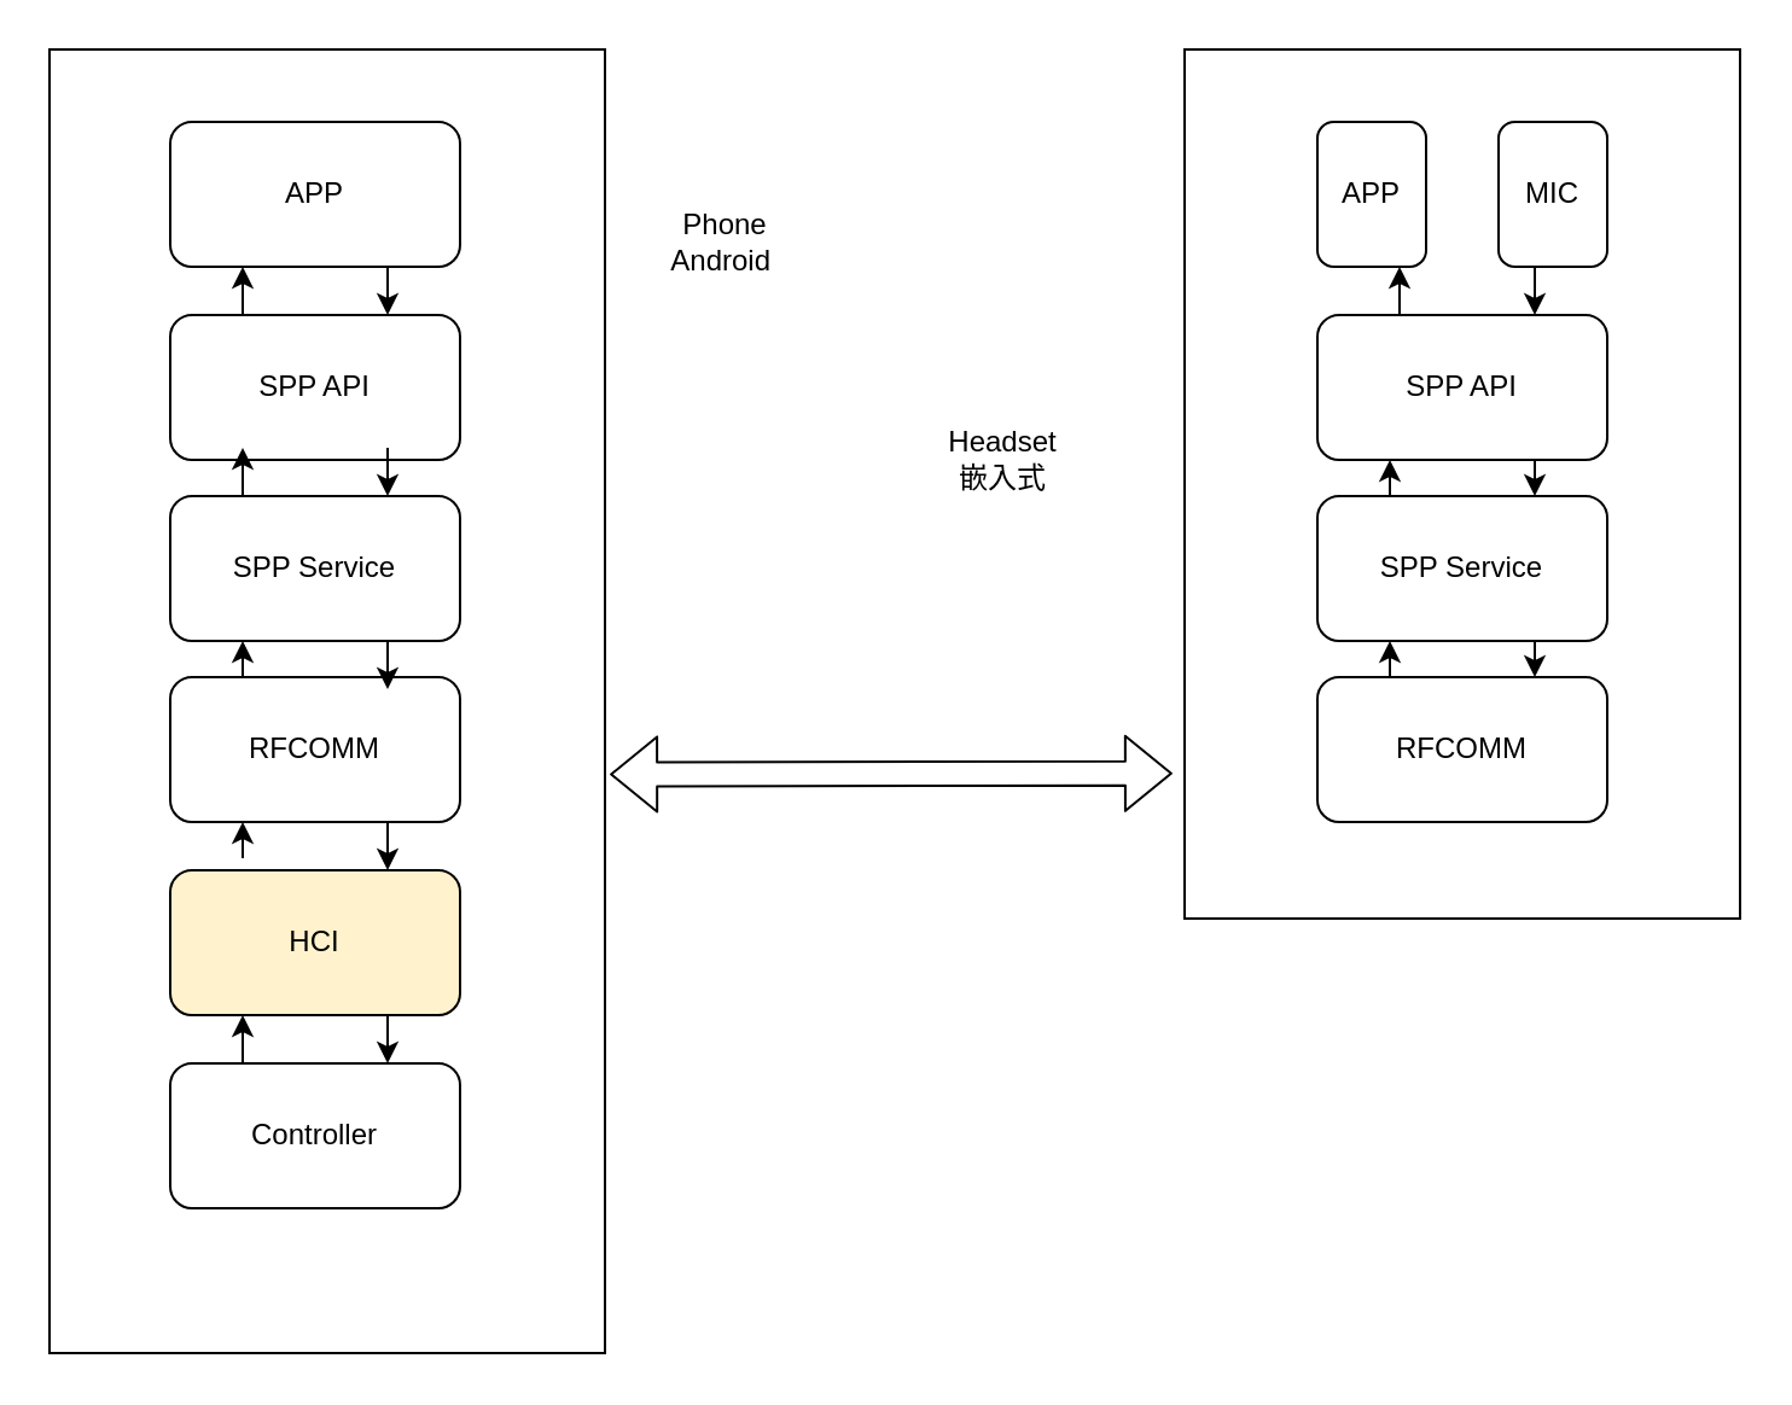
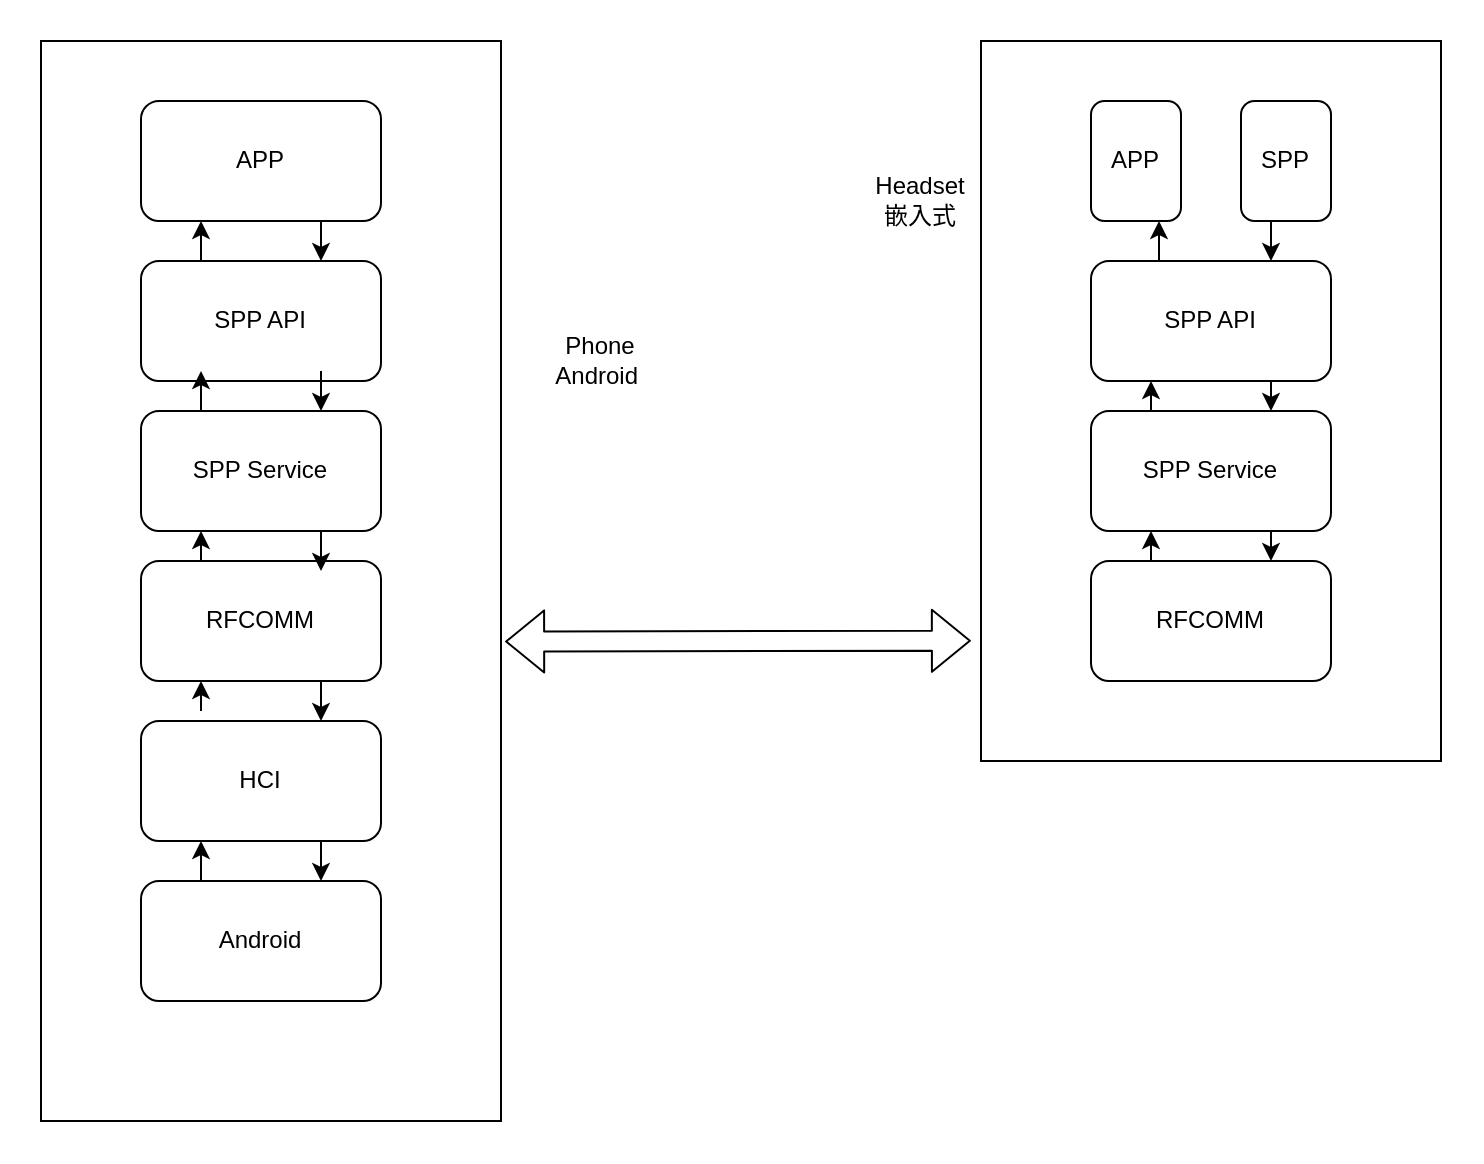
  <mxCell id="0" />
  <mxCell id="1" parent="0" />
  <mxCell id="2" value="" style="rounded=0;whiteSpace=wrap;html=1;" vertex="1" parent="1"><mxGeometry x="20" y="20" width="230" height="540" as="geometry" /></mxCell>
  <mxCell id="3" value="" style="rounded=0;whiteSpace=wrap;html=1;" vertex="1" parent="1"><mxGeometry x="490" y="20" width="230" height="360" as="geometry" /></mxCell>
  <mxCell id="4" value="APP" style="rounded=1;whiteSpace=wrap;html=1;" vertex="1" parent="1"><mxGeometry x="70" y="50" width="120" height="60" as="geometry" /></mxCell>
  <mxCell id="5" value="SPP API" style="rounded=1;whiteSpace=wrap;html=1;" vertex="1" parent="1"><mxGeometry x="70" y="130" width="120" height="60" as="geometry" /></mxCell>
  <mxCell id="6" value="SPP Service" style="rounded=1;whiteSpace=wrap;html=1;" vertex="1" parent="1"><mxGeometry x="70" y="205" width="120" height="60" as="geometry" /></mxCell>
  <mxCell id="7" value="RFCOMM" style="rounded=1;whiteSpace=wrap;html=1;" vertex="1" parent="1"><mxGeometry x="70" y="280" width="120" height="60" as="geometry" /></mxCell>
- <mxCell id="8" value="HCI" style="rounded=1;whiteSpace=wrap;html=1;fillColor=#fff2cc;" vertex="1" parent="1"><mxGeometry x="70" y="360" width="120" height="60" as="geometry" /></mxCell>
- <mxCell id="9" value="Controller" style="rounded=1;whiteSpace=wrap;html=1;" vertex="1" parent="1"><mxGeometry x="70" y="440" width="120" height="60" as="geometry" /></mxCell>
- <mxCell id="10" value="MIC" style="rounded=1;whiteSpace=wrap;html=1;" vertex="1" parent="1"><mxGeometry x="620" y="50" width="45" height="60" as="geometry" /></mxCell>
+ <mxCell id="8" value="HCI" style="rounded=1;whiteSpace=wrap;html=1;" vertex="1" parent="1"><mxGeometry x="70" y="360" width="120" height="60" as="geometry" /></mxCell>
+ <mxCell id="9" value="Android" style="rounded=1;whiteSpace=wrap;html=1;" vertex="1" parent="1"><mxGeometry x="70" y="440" width="120" height="60" as="geometry" /></mxCell>
+ <mxCell id="10" value="SPP" style="rounded=1;whiteSpace=wrap;html=1;" vertex="1" parent="1"><mxGeometry x="620" y="50" width="45" height="60" as="geometry" /></mxCell>
  <mxCell id="11" value="SPP API" style="rounded=1;whiteSpace=wrap;html=1;" vertex="1" parent="1"><mxGeometry x="545" y="130" width="120" height="60" as="geometry" /></mxCell>
  <mxCell id="12" value="SPP Service" style="rounded=1;whiteSpace=wrap;html=1;" vertex="1" parent="1"><mxGeometry x="545" y="205" width="120" height="60" as="geometry" /></mxCell>
  <mxCell id="13" value="RFCOMM" style="rounded=1;whiteSpace=wrap;html=1;" vertex="1" parent="1"><mxGeometry x="545" y="280" width="120" height="60" as="geometry" /></mxCell>
  <mxCell id="14" value="" style="endArrow=classic;html=1;entryX=0.25;entryY=1;entryDx=0;entryDy=0;exitX=0.25;exitY=0;exitDx=0;exitDy=0;" edge="1" parent="1" source="5" target="4"><mxGeometry width="50" height="50" relative="1" as="geometry"><mxPoint x="340" y="310" as="sourcePoint" /><mxPoint x="390" y="260" as="targetPoint" /></mxGeometry></mxCell>
  <mxCell id="15" value="" style="endArrow=classic;html=1;entryX=0.75;entryY=0;entryDx=0;entryDy=0;exitX=0.75;exitY=1;exitDx=0;exitDy=0;" edge="1" parent="1" source="4" target="5"><mxGeometry width="50" height="50" relative="1" as="geometry"><mxPoint x="340" y="310" as="sourcePoint" /><mxPoint x="390" y="260" as="targetPoint" /></mxGeometry></mxCell>
  <mxCell id="16" value="" style="endArrow=classic;html=1;entryX=0.25;entryY=1;entryDx=0;entryDy=0;exitX=0.25;exitY=0;exitDx=0;exitDy=0;" edge="1" parent="1"><mxGeometry width="50" height="50" relative="1" as="geometry"><mxPoint x="100" y="205" as="sourcePoint" /><mxPoint x="100" y="185" as="targetPoint" /></mxGeometry></mxCell>
  <mxCell id="17" value="" style="endArrow=classic;html=1;entryX=0.75;entryY=0;entryDx=0;entryDy=0;exitX=0.75;exitY=1;exitDx=0;exitDy=0;" edge="1" parent="1"><mxGeometry width="50" height="50" relative="1" as="geometry"><mxPoint x="160" y="185" as="sourcePoint" /><mxPoint x="160" y="205" as="targetPoint" /></mxGeometry></mxCell>
  <mxCell id="18" value="" style="endArrow=classic;html=1;entryX=0.25;entryY=1;entryDx=0;entryDy=0;exitX=0.25;exitY=0;exitDx=0;exitDy=0;" edge="1" parent="1" source="7" target="6"><mxGeometry width="50" height="50" relative="1" as="geometry"><mxPoint x="120" y="150" as="sourcePoint" /><mxPoint x="120" y="130" as="targetPoint" /></mxGeometry></mxCell>
  <mxCell id="19" value="" style="endArrow=classic;html=1;entryX=0.75;entryY=0;entryDx=0;entryDy=0;exitX=0.75;exitY=1;exitDx=0;exitDy=0;" edge="1" parent="1"><mxGeometry width="50" height="50" relative="1" as="geometry"><mxPoint x="160" y="265" as="sourcePoint" /><mxPoint x="160" y="285" as="targetPoint" /></mxGeometry></mxCell>
  <mxCell id="20" value="" style="endArrow=classic;html=1;entryX=0.25;entryY=1;entryDx=0;entryDy=0;exitX=0.25;exitY=0;exitDx=0;exitDy=0;" edge="1" parent="1"><mxGeometry width="50" height="50" relative="1" as="geometry"><mxPoint x="100" y="355" as="sourcePoint" /><mxPoint x="100" y="340" as="targetPoint" /></mxGeometry></mxCell>
  <mxCell id="21" value="" style="endArrow=classic;html=1;entryX=0.75;entryY=0;entryDx=0;entryDy=0;exitX=0.75;exitY=1;exitDx=0;exitDy=0;" edge="1" parent="1"><mxGeometry width="50" height="50" relative="1" as="geometry"><mxPoint x="160" y="340" as="sourcePoint" /><mxPoint x="160" y="360" as="targetPoint" /></mxGeometry></mxCell>
  <mxCell id="22" value="" style="endArrow=classic;html=1;exitX=0.25;exitY=0;exitDx=0;exitDy=0;" edge="1" parent="1" source="9"><mxGeometry width="50" height="50" relative="1" as="geometry"><mxPoint x="110" y="365" as="sourcePoint" /><mxPoint x="100" y="420" as="targetPoint" /></mxGeometry></mxCell>
  <mxCell id="23" value="" style="endArrow=classic;html=1;entryX=0.75;entryY=0;entryDx=0;entryDy=0;" edge="1" parent="1" target="9"><mxGeometry width="50" height="50" relative="1" as="geometry"><mxPoint x="160" y="420" as="sourcePoint" /><mxPoint x="170" y="370" as="targetPoint" /></mxGeometry></mxCell>
  <mxCell id="24" value="" style="shape=flexArrow;endArrow=classic;startArrow=classic;html=1;entryX=-0.022;entryY=0.833;entryDx=0;entryDy=0;entryPerimeter=0;exitX=1.009;exitY=0.556;exitDx=0;exitDy=0;exitPerimeter=0;" edge="1" parent="1" source="2" target="3"><mxGeometry width="50" height="50" relative="1" as="geometry"><mxPoint x="340" y="320" as="sourcePoint" /><mxPoint x="390" y="270" as="targetPoint" /></mxGeometry></mxCell>
  <mxCell id="25" value="" style="endArrow=classic;html=1;entryX=0.75;entryY=0;entryDx=0;entryDy=0;" edge="1" parent="1" target="11"><mxGeometry width="50" height="50" relative="1" as="geometry"><mxPoint x="635" y="110" as="sourcePoint" /><mxPoint x="390" y="270" as="targetPoint" /></mxGeometry></mxCell>
  <mxCell id="26" value="APP" style="rounded=1;whiteSpace=wrap;html=1;" vertex="1" parent="1"><mxGeometry x="545" y="50" width="45" height="60" as="geometry" /></mxCell>
  <mxCell id="27" value="" style="endArrow=classic;html=1;" edge="1" parent="1"><mxGeometry width="50" height="50" relative="1" as="geometry"><mxPoint x="579" y="130" as="sourcePoint" /><mxPoint x="579" y="110" as="targetPoint" /><Array as="points"><mxPoint x="579" y="110" /><mxPoint x="579" y="120" /></Array></mxGeometry></mxCell>
  <mxCell id="28" value="" style="endArrow=classic;html=1;entryX=0.75;entryY=0;entryDx=0;entryDy=0;exitX=0.75;exitY=1;exitDx=0;exitDy=0;" edge="1" parent="1" source="11" target="12"><mxGeometry width="50" height="50" relative="1" as="geometry"><mxPoint x="340" y="320" as="sourcePoint" /><mxPoint x="390" y="270" as="targetPoint" /></mxGeometry></mxCell>
  <mxCell id="29" value="" style="endArrow=classic;html=1;entryX=0.75;entryY=0;entryDx=0;entryDy=0;exitX=0.75;exitY=1;exitDx=0;exitDy=0;" edge="1" parent="1" source="12" target="13"><mxGeometry width="50" height="50" relative="1" as="geometry"><mxPoint x="340" y="320" as="sourcePoint" /><mxPoint x="390" y="270" as="targetPoint" /></mxGeometry></mxCell>
  <mxCell id="30" value="" style="endArrow=classic;html=1;entryX=0.25;entryY=1;entryDx=0;entryDy=0;exitX=0.25;exitY=0;exitDx=0;exitDy=0;" edge="1" parent="1" source="13" target="12"><mxGeometry width="50" height="50" relative="1" as="geometry"><mxPoint x="340" y="320" as="sourcePoint" /><mxPoint x="390" y="270" as="targetPoint" /></mxGeometry></mxCell>
  <mxCell id="31" value="" style="endArrow=classic;html=1;entryX=0.25;entryY=1;entryDx=0;entryDy=0;exitX=0.25;exitY=0;exitDx=0;exitDy=0;" edge="1" parent="1" source="12" target="11"><mxGeometry width="50" height="50" relative="1" as="geometry"><mxPoint x="340" y="320" as="sourcePoint" /><mxPoint x="390" y="270" as="targetPoint" /></mxGeometry></mxCell>
- <mxCell id="32" value="Phone&lt;br&gt;Android&amp;nbsp;" style="text;html=1;strokeColor=none;fillColor=none;align=center;verticalAlign=middle;whiteSpace=wrap;rounded=0;" vertex="1" parent="1"><mxGeometry x="280" y="90" width="40" height="20" as="geometry" /></mxCell>
- <mxCell id="33" value="Headset&lt;br&gt;嵌入式" style="text;html=1;strokeColor=none;fillColor=none;align=center;verticalAlign=middle;whiteSpace=wrap;rounded=0;" vertex="1" parent="1"><mxGeometry x="395" y="180" width="40" height="20" as="geometry" /></mxCell>
+ <mxCell id="32" value="Phone&lt;br&gt;Android&amp;nbsp;" style="text;html=1;strokeColor=none;fillColor=none;align=center;verticalAlign=middle;whiteSpace=wrap;rounded=0;" vertex="1" parent="1"><mxGeometry x="280" y="170" width="40" height="20" as="geometry" /></mxCell>
+ <mxCell id="33" value="Headset&lt;br&gt;嵌入式" style="text;html=1;strokeColor=none;fillColor=none;align=center;verticalAlign=middle;whiteSpace=wrap;rounded=0;" vertex="1" parent="1"><mxGeometry x="440" y="90" width="40" height="20" as="geometry" /></mxCell>
